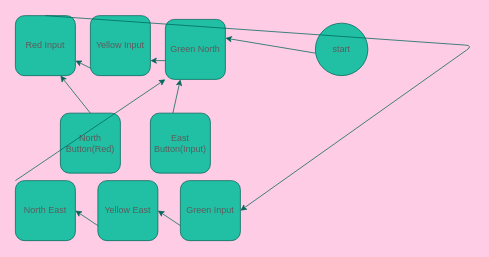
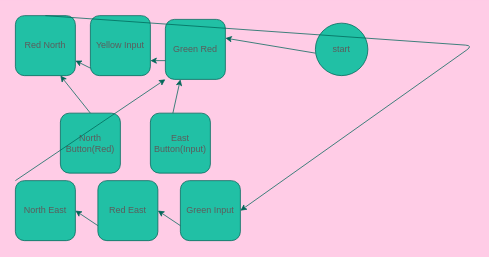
  <mxCell id="0" />
  <mxCell id="1" parent="0" />
  <mxCell id="2" value="North Button(Red)" style="whiteSpace=wrap;html=1;aspect=fixed;labelBackgroundColor=none;fillColor=#21C0A5;strokeColor=#006658;fontColor=#5C5C5C;rounded=1;" vertex="1" parent="1"><mxGeometry x="80" y="150" width="80" height="80" as="geometry" /></mxCell>
  <mxCell id="3" value="East Button(Input)" style="whiteSpace=wrap;html=1;aspect=fixed;labelBackgroundColor=none;fillColor=#21C0A5;strokeColor=#006658;fontColor=#5C5C5C;rounded=1;" vertex="1" parent="1"><mxGeometry x="200" y="150" width="80" height="80" as="geometry" /></mxCell>
  <mxCell id="4" value="start" style="ellipse;whiteSpace=wrap;html=1;aspect=fixed;labelBackgroundColor=none;fillColor=#21C0A5;strokeColor=#006658;fontColor=#5C5C5C;rounded=1;" vertex="1" parent="1"><mxGeometry x="420" y="30" width="70" height="70" as="geometry" /></mxCell>
  <mxCell id="5" value="" style="endArrow=classic;html=1;rounded=1;entryX=1;entryY=0.5;entryDx=0;entryDy=0;labelBackgroundColor=none;strokeColor=#006658;fontColor=default;" edge="1" parent="1"><mxGeometry width="50" height="50" relative="1" as="geometry"><mxPoint x="420" y="70" as="sourcePoint" /><mxPoint x="300" y="50" as="targetPoint" /></mxGeometry></mxCell>
- <mxCell id="6" value="Green North" style="whiteSpace=wrap;html=1;aspect=fixed;labelBackgroundColor=none;fillColor=#21C0A5;strokeColor=#006658;fontColor=#5C5C5C;rounded=1;" vertex="1" parent="1"><mxGeometry x="220" y="25" width="80" height="80" as="geometry" /></mxCell>
+ <mxCell id="6" value="Green Red" style="whiteSpace=wrap;html=1;aspect=fixed;labelBackgroundColor=none;fillColor=#21C0A5;strokeColor=#006658;fontColor=#5C5C5C;rounded=1;" vertex="1" parent="1"><mxGeometry x="220" y="25" width="80" height="80" as="geometry" /></mxCell>
  <mxCell id="7" value="Yellow Input" style="whiteSpace=wrap;html=1;aspect=fixed;labelBackgroundColor=none;fillColor=#21C0A5;strokeColor=#006658;fontColor=#5C5C5C;rounded=1;" vertex="1" parent="1"><mxGeometry x="120" y="20" width="80" height="80" as="geometry" /></mxCell>
- <mxCell id="8" value="Red Input" style="whiteSpace=wrap;html=1;aspect=fixed;labelBackgroundColor=none;fillColor=#21C0A5;strokeColor=#006658;fontColor=#5C5C5C;rounded=1;" vertex="1" parent="1"><mxGeometry x="20" y="20" width="80" height="80" as="geometry" /></mxCell>
+ <mxCell id="8" value="Red North" style="whiteSpace=wrap;html=1;aspect=fixed;labelBackgroundColor=none;fillColor=#21C0A5;strokeColor=#006658;fontColor=#5C5C5C;rounded=1;" vertex="1" parent="1"><mxGeometry x="20" y="20" width="80" height="80" as="geometry" /></mxCell>
  <mxCell id="9" value="" style="endArrow=classic;html=1;rounded=1;entryX=0.25;entryY=1;entryDx=0;entryDy=0;labelBackgroundColor=none;strokeColor=#006658;fontColor=default;" edge="1" parent="1" target="6"><mxGeometry width="50" height="50" relative="1" as="geometry"><mxPoint x="230" y="150" as="sourcePoint" /><mxPoint x="280" y="100" as="targetPoint" /></mxGeometry></mxCell>
  <mxCell id="10" value="" style="endArrow=classic;html=1;rounded=1;entryX=1;entryY=0.75;entryDx=0;entryDy=0;labelBackgroundColor=none;strokeColor=#006658;fontColor=default;" edge="1" parent="1" target="7"><mxGeometry width="50" height="50" relative="1" as="geometry"><mxPoint x="220" y="80" as="sourcePoint" /><mxPoint x="270" y="30" as="targetPoint" /></mxGeometry></mxCell>
  <mxCell id="11" value="" style="endArrow=classic;html=1;rounded=1;entryX=1;entryY=0.75;entryDx=0;entryDy=0;labelBackgroundColor=none;strokeColor=#006658;fontColor=default;" edge="1" parent="1" target="8"><mxGeometry width="50" height="50" relative="1" as="geometry"><mxPoint x="120" y="90" as="sourcePoint" /><mxPoint x="170" y="40" as="targetPoint" /></mxGeometry></mxCell>
  <mxCell id="12" value="" style="endArrow=classic;html=1;rounded=1;entryX=0.75;entryY=1;entryDx=0;entryDy=0;labelBackgroundColor=none;strokeColor=#006658;fontColor=default;" edge="1" parent="1" target="8"><mxGeometry width="50" height="50" relative="1" as="geometry"><mxPoint x="120" y="150" as="sourcePoint" /><mxPoint x="170" y="100" as="targetPoint" /></mxGeometry></mxCell>
  <mxCell id="13" value="Green Input" style="whiteSpace=wrap;html=1;aspect=fixed;labelBackgroundColor=none;fillColor=#21C0A5;strokeColor=#006658;fontColor=#5C5C5C;rounded=1;" vertex="1" parent="1"><mxGeometry x="240" y="240" width="80" height="80" as="geometry" /></mxCell>
- <mxCell id="14" value="Yellow East" style="whiteSpace=wrap;html=1;aspect=fixed;labelBackgroundColor=none;fillColor=#21C0A5;strokeColor=#006658;fontColor=#5C5C5C;rounded=1;" vertex="1" parent="1"><mxGeometry x="130" y="240" width="80" height="80" as="geometry" /></mxCell>
+ <mxCell id="14" value="Red East" style="whiteSpace=wrap;html=1;aspect=fixed;labelBackgroundColor=none;fillColor=#21C0A5;strokeColor=#006658;fontColor=#5C5C5C;rounded=1;" vertex="1" parent="1"><mxGeometry x="130" y="240" width="80" height="80" as="geometry" /></mxCell>
  <mxCell id="15" value="North East" style="whiteSpace=wrap;html=1;aspect=fixed;labelBackgroundColor=none;fillColor=#21C0A5;strokeColor=#006658;fontColor=#5C5C5C;rounded=1;" vertex="1" parent="1"><mxGeometry x="20" y="240" width="80" height="80" as="geometry" /></mxCell>
  <mxCell id="16" value="" style="endArrow=classic;html=1;rounded=1;entryX=1;entryY=0.5;entryDx=0;entryDy=0;labelBackgroundColor=none;strokeColor=#006658;fontColor=default;" edge="1" parent="1" target="14"><mxGeometry width="50" height="50" relative="1" as="geometry"><mxPoint x="240" y="300" as="sourcePoint" /><mxPoint x="290" y="250" as="targetPoint" /></mxGeometry></mxCell>
  <mxCell id="17" value="" style="endArrow=classic;html=1;rounded=1;entryX=1;entryY=0.5;entryDx=0;entryDy=0;labelBackgroundColor=none;strokeColor=#006658;fontColor=default;" edge="1" parent="1" target="15"><mxGeometry width="50" height="50" relative="1" as="geometry"><mxPoint x="130" y="300" as="sourcePoint" /><mxPoint x="180" y="250" as="targetPoint" /></mxGeometry></mxCell>
  <mxCell id="18" value="" style="endArrow=classic;html=1;rounded=1;entryX=1;entryY=0.5;entryDx=0;entryDy=0;labelBackgroundColor=none;strokeColor=#006658;fontColor=default;" edge="1" parent="1" target="13"><mxGeometry width="50" height="50" relative="1" as="geometry"><mxPoint x="60" y="20" as="sourcePoint" /><mxPoint x="550" y="-20" as="targetPoint" /><Array as="points"><mxPoint x="630" y="60" /></Array></mxGeometry></mxCell>
  <mxCell id="19" value="" style="endArrow=classic;html=1;rounded=1;entryX=0;entryY=1;entryDx=0;entryDy=0;labelBackgroundColor=none;strokeColor=#006658;fontColor=default;" edge="1" parent="1" target="6"><mxGeometry width="50" height="50" relative="1" as="geometry"><mxPoint x="20" y="240" as="sourcePoint" /><mxPoint x="70" y="190" as="targetPoint" /></mxGeometry></mxCell>
